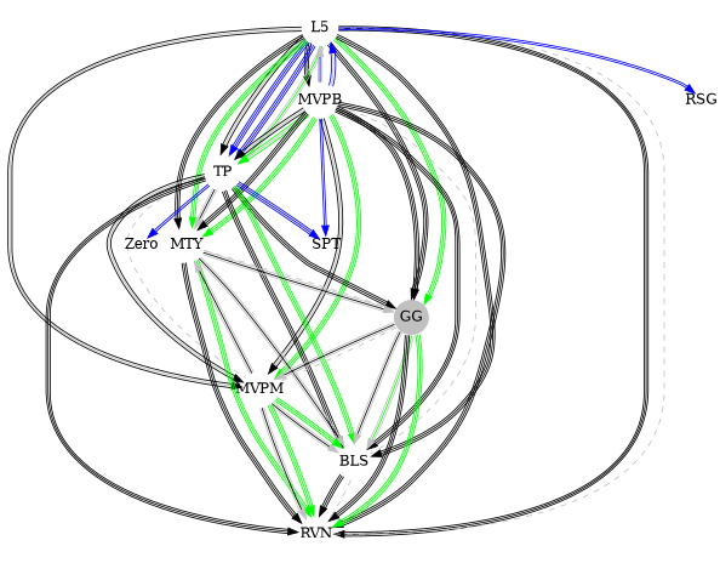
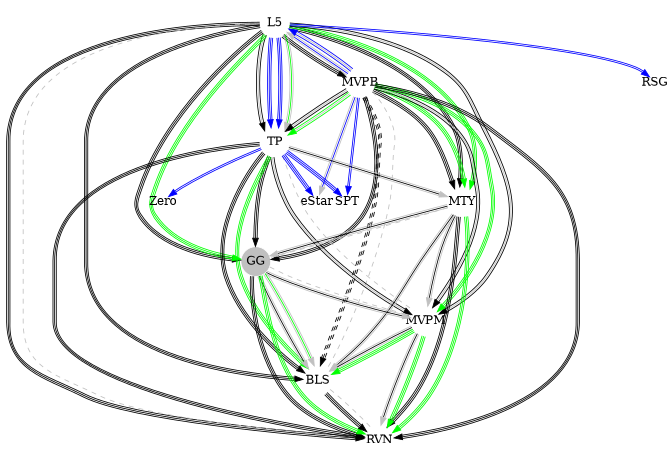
  digraph {
    node [color=white fixedsize=true margin=0.5 shape=circle]
    edge [color="black:black:black"]
    L5 [width=.5]
    MVPB [width=.5]
    TP [width=.5]
    MTY [width=.5]
    GG [fillcolor=gray style=filled width=.5]
    MVPM [width=.5]
    BLS [width=.5]
    RVN [width=.5]
    RSG [width=0.25]
+   eStar [width=0.25]
    SPT [width=0.25]
    Zero [width=0.25]
    L5 -> MVPB
    L5 -> TP [color="black:gray:black"]
    L5 -> TP [color="blue:blue:blue"]
    L5 -> TP [color="blue:blue:blue"]
    L5 -> TP [color="gray:green:gray"]
    L5 -> MTY
    L5 -> MTY [color="green:green:green"]
    L5 -> GG
    L5 -> GG [color="green:green:green"]
    L5 -> MVPM [color="black:gray:black"]
    L5 -> BLS
    L5 -> RVN
    L5 -> RVN [color=gray constraint=false dir=none style=dashed]
    L5 -> RSG [color="blue:blue"]
    MVPB -> L5 [color="gray:blue:gray"]
    MVPB -> L5 [color="blue:gray:blue"]
    MVPB -> TP [color="black:gray:black"]
    MVPB -> TP [color="green:gray:green"]
    MVPB -> MTY
    MVPB -> MTY [color="green:green:green"]
    MVPB -> GG
    MVPB -> MVPM [color="black:gray:black"]
    MVPB -> MVPM [color="green:green:green"]
-   MVPB -> BLS
+   MVPB -> BLS [style=dashed]
    MVPB -> BLS [color=gray constraint=false dir=none style=dashed]
    MVPB -> RVN
+   MVPB -> eStar [color="gray:blue:gray"]
    MVPB -> SPT [color="blue:blue"]
    TP -> MTY [color="gray:black:gray"]
    TP -> GG
    TP -> MVPM [color="black:gray:black"]
    TP -> MVPM [color=gray constraint=false dir=none style=dashed]
    TP -> BLS
    TP -> BLS [color="green:green:green"]
    TP -> RVN
+   TP -> eStar [color="blue:blue:blue"]
    TP -> SPT [color="blue:blue:blue"]
    TP -> Zero [color="blue:blue"]
    MTY -> GG [color="gray:black:gray"]
    MTY -> GG [color=gray constraint=false dir=none style=dashed]
-   MVPM -> MTY [color="gray:black:gray"]
+   MTY -> MVPM [color="gray:black:gray"]
    MTY -> BLS [color="gray:black:gray"]
    MTY -> RVN
    MTY -> RVN [color="green:green:green"]
    GG -> MVPM [color="gray:black:gray"]
    GG -> MVPM [color=gray constraint=false dir=none style=dashed]
    GG -> BLS [color="gray:black:gray"]
    GG -> BLS [color="gray:green:gray"]
    GG -> RVN
    GG -> RVN [color="green:green:green"]
    MVPM -> BLS [color="gray:black:gray"]
    MVPM -> BLS [color="green:green:green"]
    MVPM -> RVN [color="gray:black:gray"]
    MVPM -> RVN [color="green:green:green"]
    BLS -> RVN
    BLS -> RVN [color=gray constraint=false dir=none style=dashed]
  }
